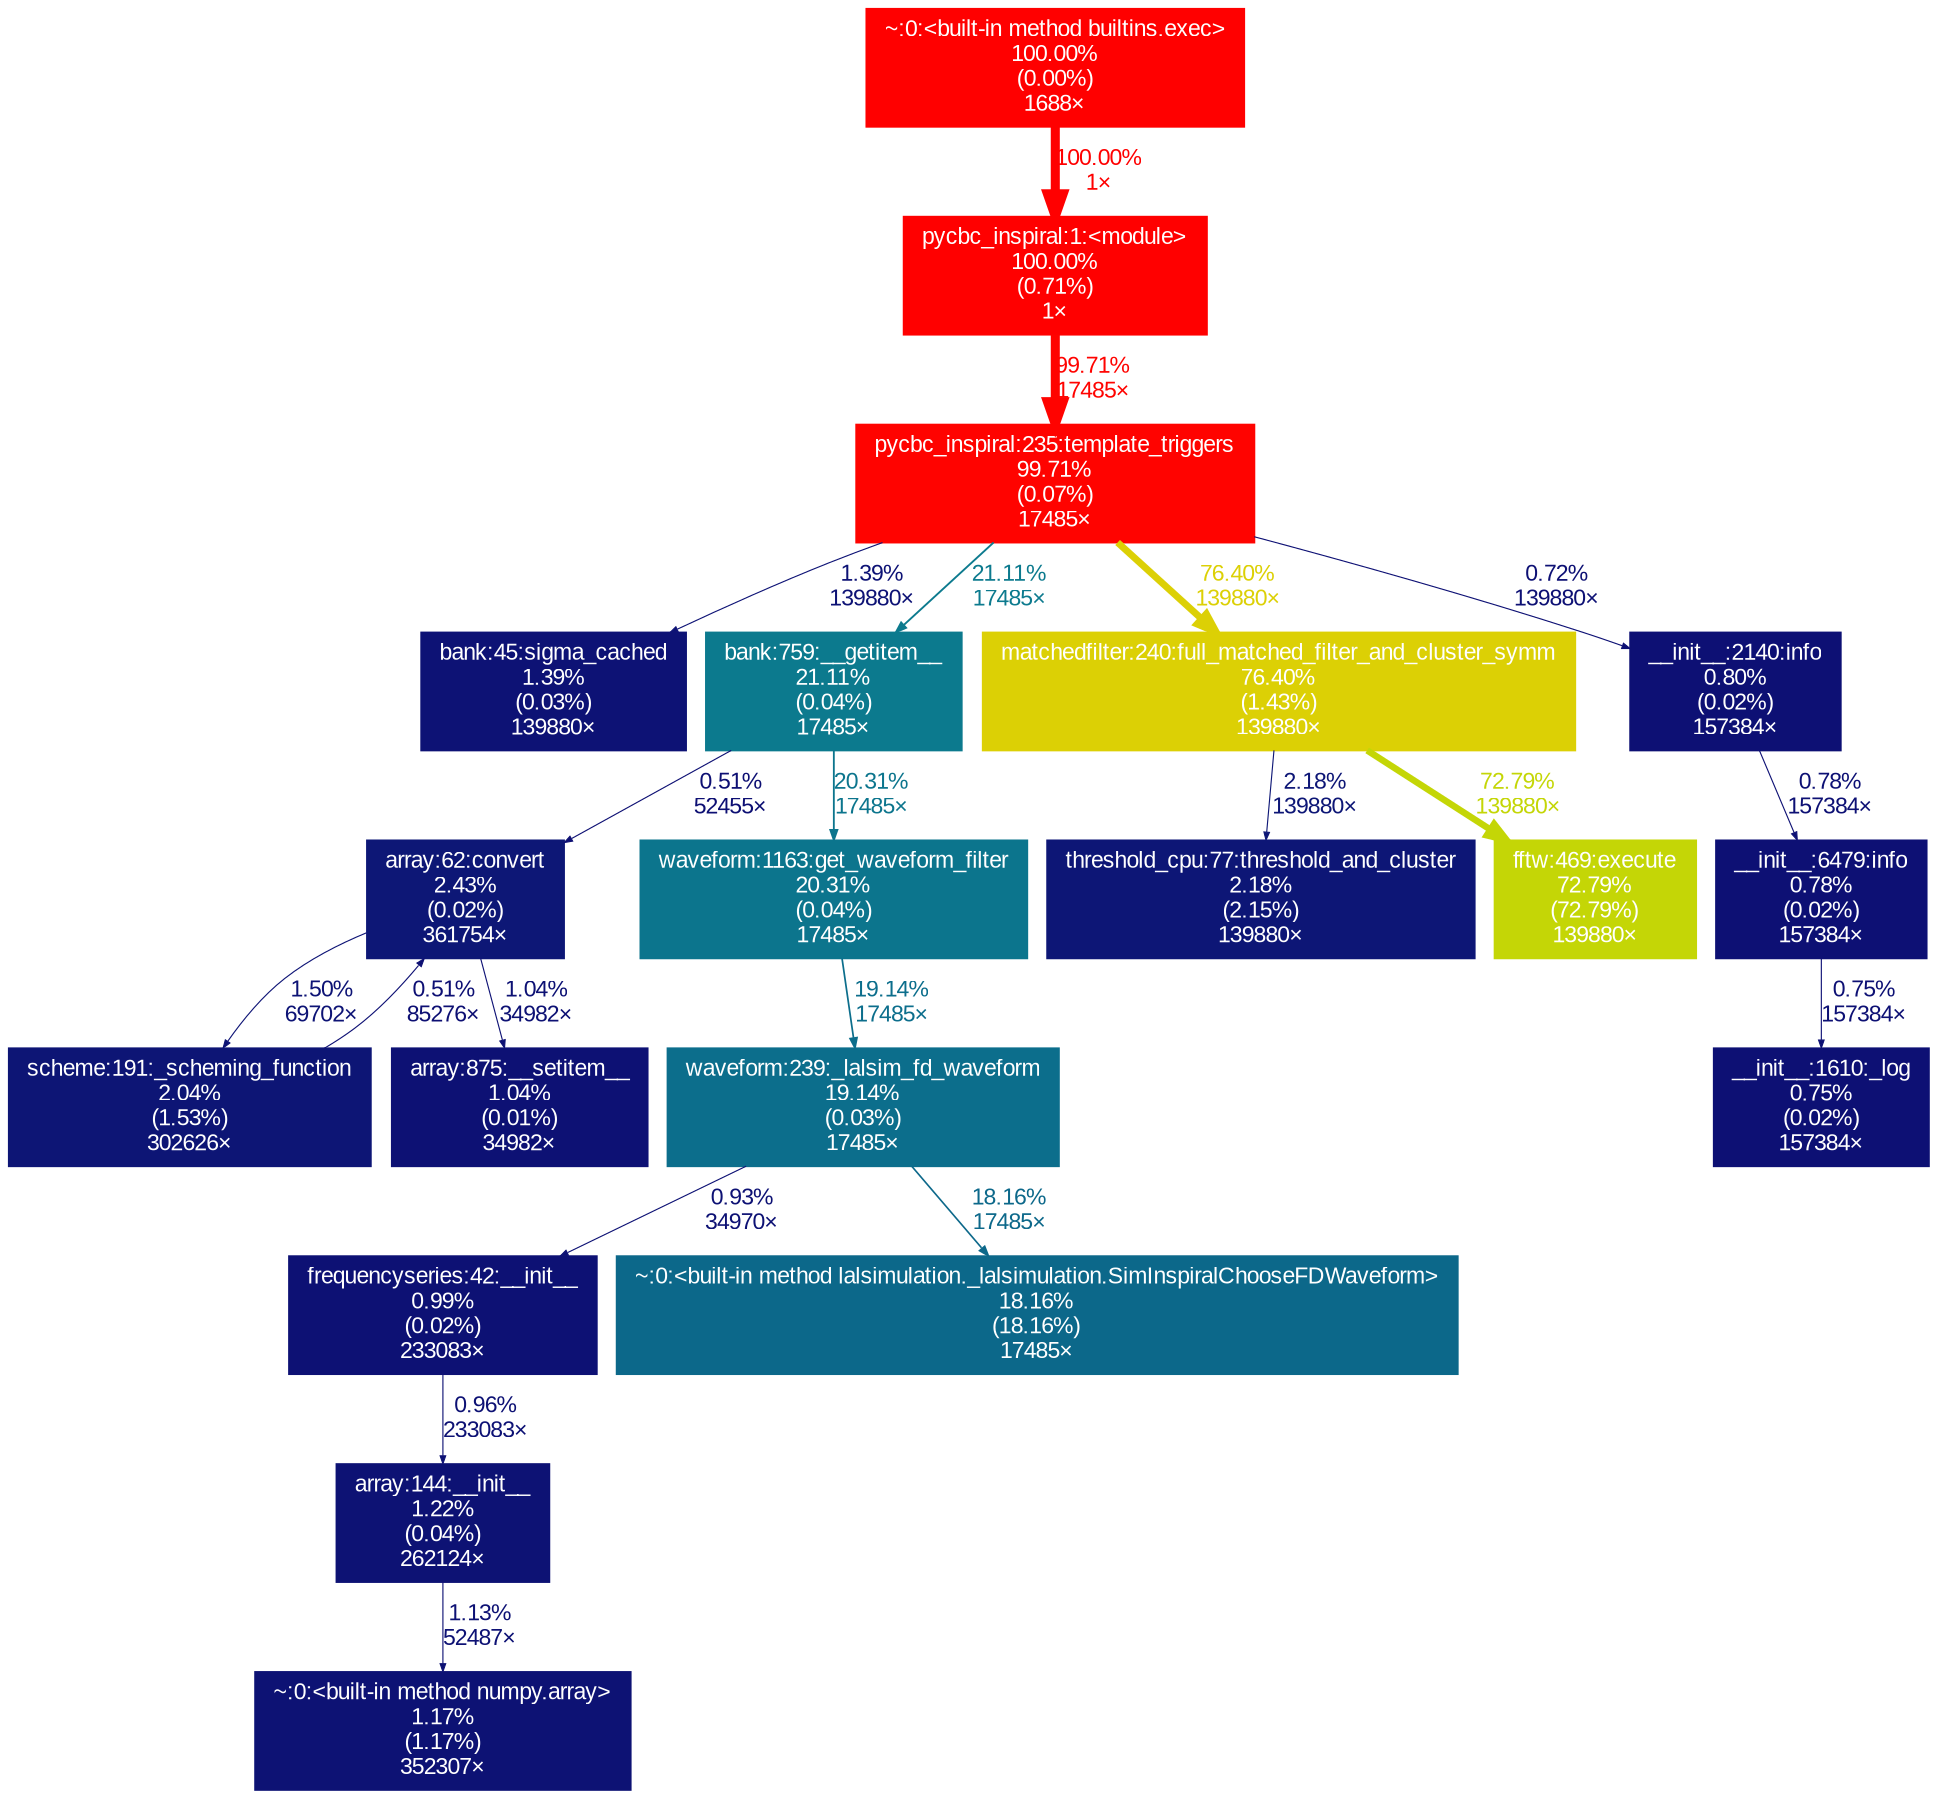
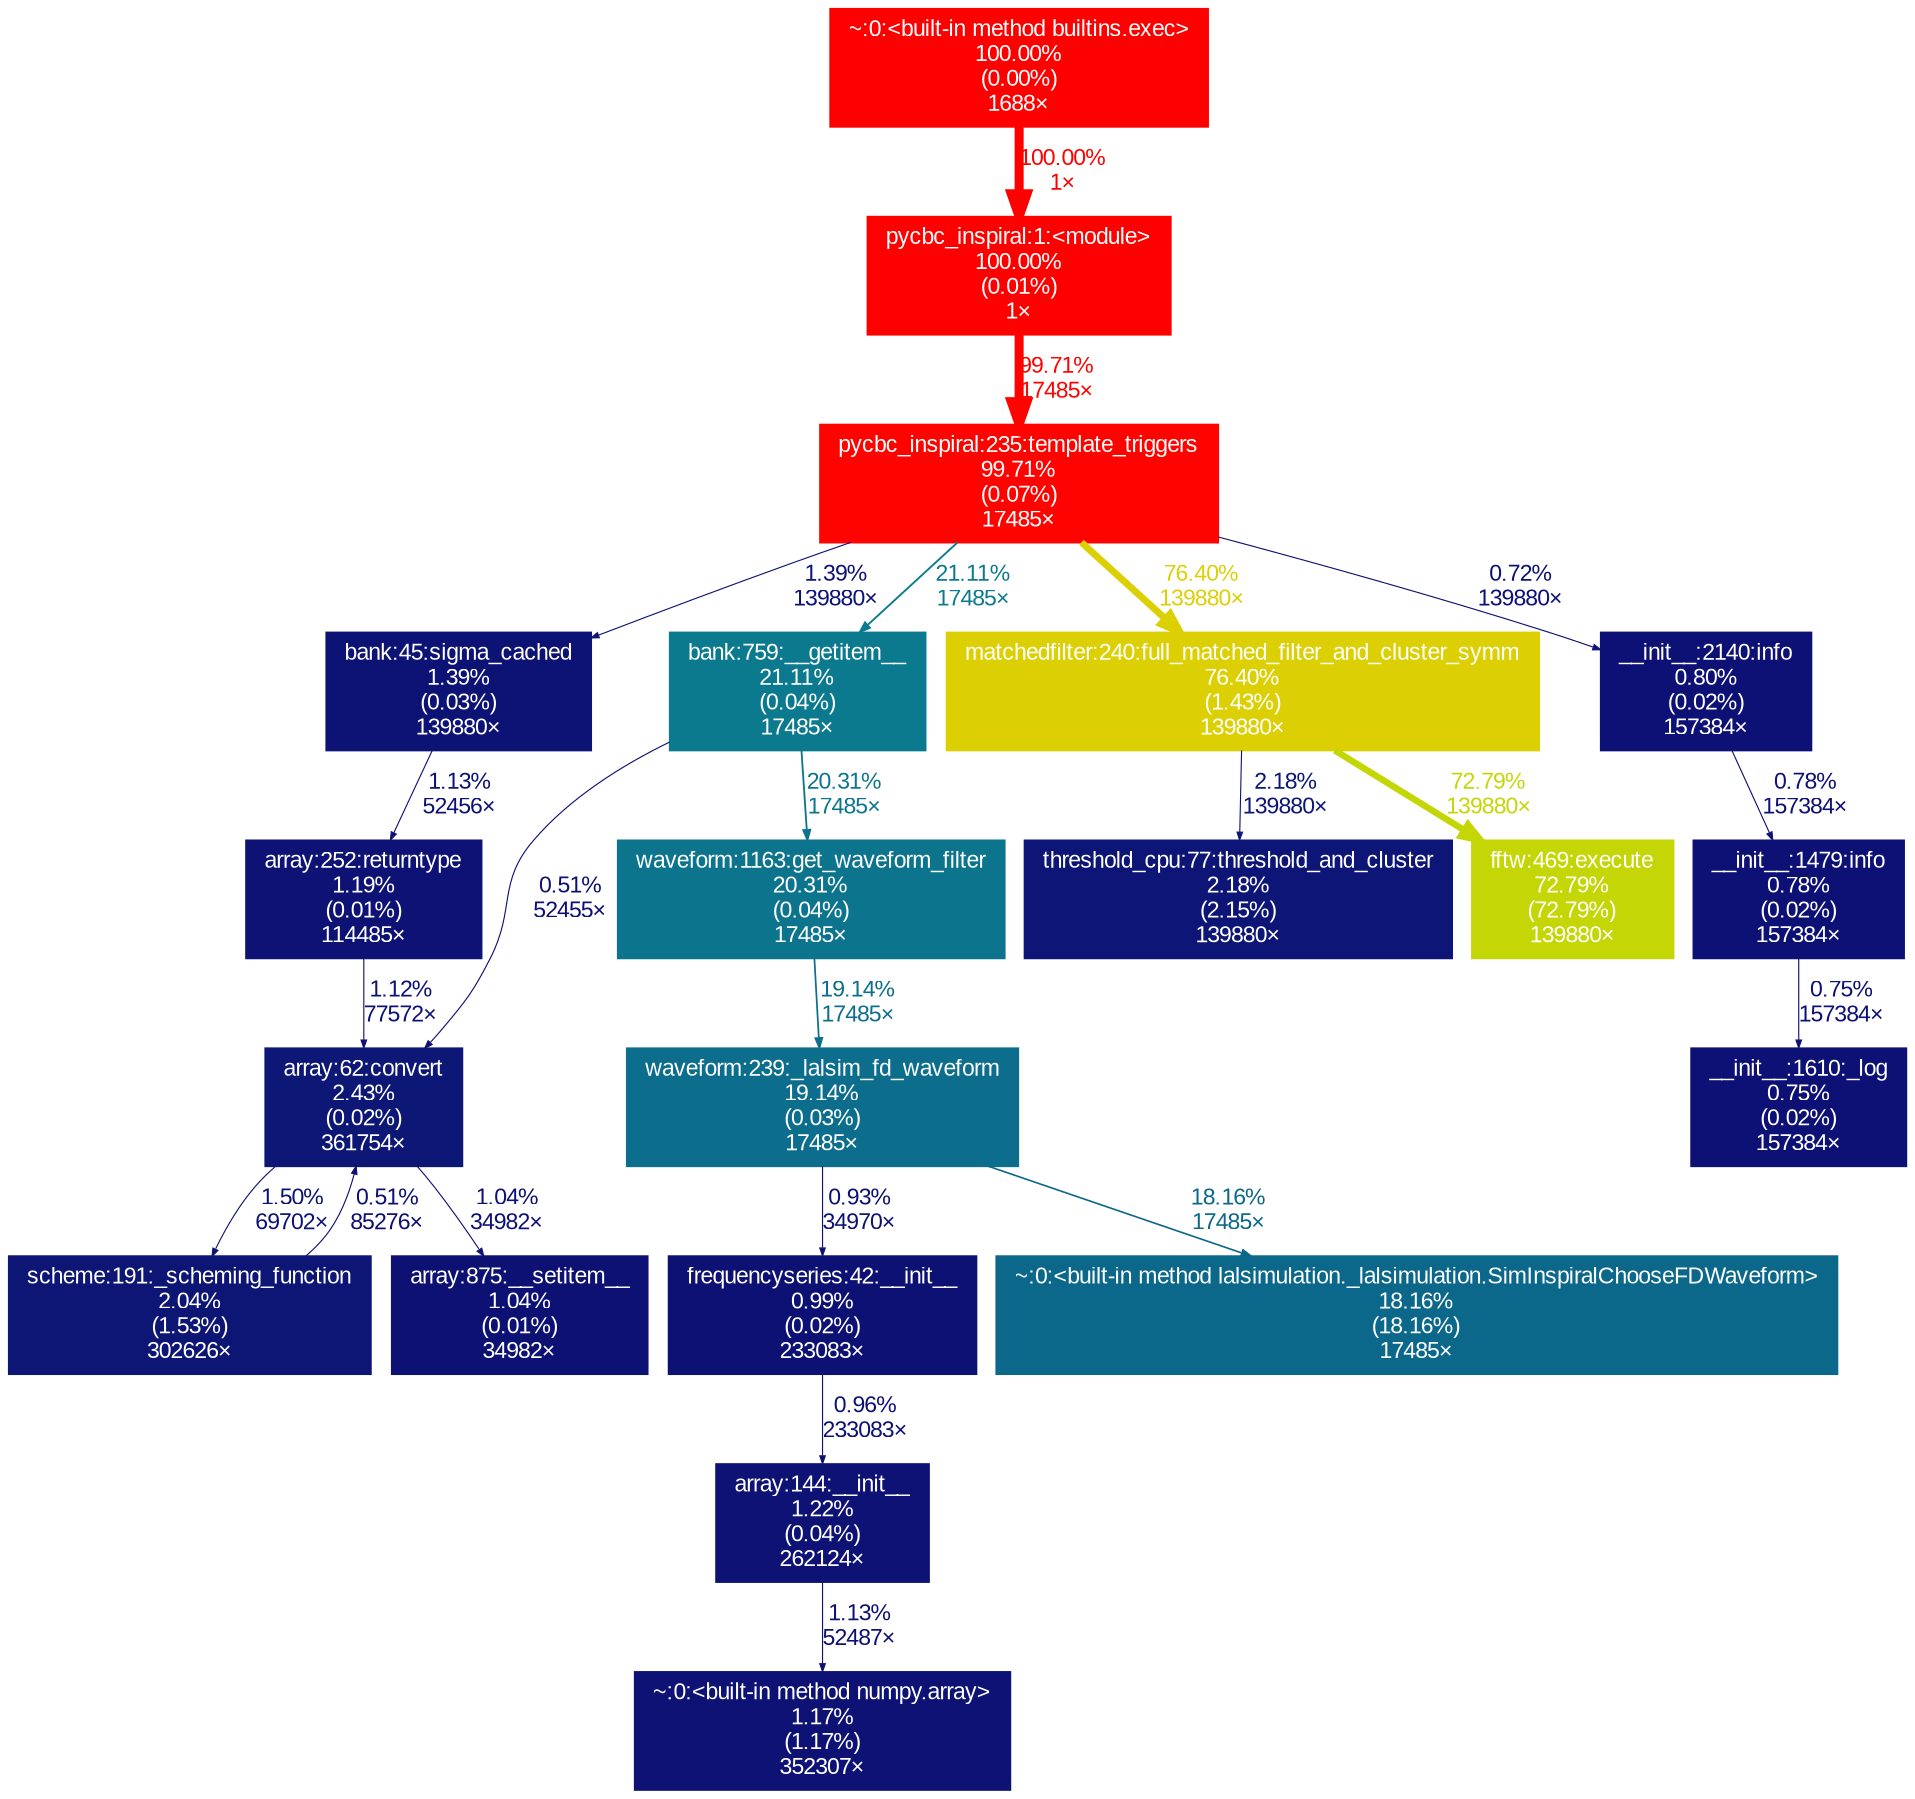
  digraph {
    fontname=Arial
    nodesep=0.125
    ranksep=0.25
    node [color="#0d1074" fontcolor="#ffffff" fontname=Arial fontsize=10.00 shape=box style=filled]
    edge [arrowsize=0.35 color="#0d1174" fontcolor="#0d1174" fontname=Arial fontsize=10.00 labeldistance=0.50 penwidth=0.50]
-   n1 [color="#ff0000" height=0 label="pycbc_inspiral:1:<module>\n100.00%\n(0.71%)\n1×" width=0]
+   n1 [color="#ff0000" height=0 label="pycbc_inspiral:1:<module>\n100.00%\n(0.01%)\n1×" width=0]
    n2 [color="#ff0300" height=0 label="pycbc_inspiral:235:template_triggers\n99.71%\n(0.07%)\n17485×" width=0]
    n3 [color="#0d1275" height=0 label="bank:45:sigma_cached\n1.39%\n(0.03%)\n139880×" width=0]
    n4 [color="#0c7a8e" height=0 label="bank:759:__getitem__\n21.11%\n(0.04%)\n17485×" width=0]
    n5 [color="#dcd005" height=0 label="matchedfilter:240:full_matched_filter_and_cluster_symm\n76.40%\n(1.43%)\n139880×" width=0]
    n6 [height=0 label="__init__:2140:info\n0.80%\n(0.02%)\n157384×" width=0]
+   n7 [color="#0d1274" height=0 label="array:252:returntype\n1.19%\n(0.01%)\n114485×" width=0]
    n8 [color="#0d1776" height=0 label="array:62:convert\n2.43%\n(0.02%)\n361754×" width=0]
    n9 [color="#0c758d" height=0 label="waveform:1163:get_waveform_filter\n20.31%\n(0.04%)\n17485×" width=0]
    n10 [color="#0d1676" height=0 label="threshold_cpu:77:threshold_and_cluster\n2.18%\n(2.15%)\n139880×" width=0]
    n11 [color="#c4d606" height=0 label="fftw:469:execute\n72.79%\n(72.79%)\n139880×" width=0]
-   n12 [height=0 label="__init__:6479:info\n0.78%\n(0.02%)\n157384×" width=0]
+   n12 [height=0 label="__init__:1479:info\n0.78%\n(0.02%)\n157384×" width=0]
    n13 [color="#0d1274" height=0 label="~:0:<built-in method numpy.array>\n1.17%\n(1.17%)\n352307×" width=0]
    n14 [color="#ff0000" height=0 label="~:0:<built-in method builtins.exec>\n100.00%\n(0.00%)\n1688×" width=0]
    n15 [color="#0d1575" height=0 label="scheme:191:_scheming_function\n2.04%\n(1.53%)\n302626×" width=0]
    n16 [color="#0d1174" height=0 label="array:875:__setitem__\n1.04%\n(0.01%)\n34982×" width=0]
    n17 [color="#0d1274" height=0 label="array:144:__init__\n1.22%\n(0.04%)\n262124×" width=0]
    n18 [color="#0c6e8c" height=0 label="waveform:239:_lalsim_fd_waveform\n19.14%\n(0.03%)\n17485×" width=0]
    n19 [color="#0d1174" height=0 label="frequencyseries:42:__init__\n0.99%\n(0.02%)\n233083×" width=0]
    n20 [color="#0c688a" height=0 label="~:0:<built-in method lalsimulation._lalsimulation.SimInspiralChooseFDWaveform>\n18.16%\n(18.16%)\n17485×" width=0]
    n21 [height=0 label="__init__:1610:_log\n0.75%\n(0.02%)\n157384×" width=0]
    n1 -> n2 [arrowsize=1.00 color="#ff0300" fontcolor="#ff0300" label="99.71%\n17485×" labeldistance=3.99 penwidth=3.99]
    n2 -> n3 [color="#0d1275" fontcolor="#0d1275" label="1.39%\n139880×"]
    n2 -> n4 [arrowsize=0.46 color="#0c7a8e" fontcolor="#0c7a8e" label="21.11%\n17485×" labeldistance=0.84 penwidth=0.84]
    n2 -> n5 [arrowsize=0.87 color="#dcd005" fontcolor="#dcd005" label="76.40%\n139880×" labeldistance=3.06 penwidth=3.06]
    n2 -> n6 [color="#0d1074" fontcolor="#0d1074" label="0.72%\n139880×"]
+   n3 -> n7 [label="1.13%\n52456×"]
    n4 -> n8 [color="#0d0f73" fontcolor="#0d0f73" label="0.51%\n52455×"]
    n4 -> n9 [arrowsize=0.45 color="#0c758d" fontcolor="#0c758d" label="20.31%\n17485×" labeldistance=0.81 penwidth=0.81]
    n5 -> n10 [color="#0d1676" fontcolor="#0d1676" label="2.18%\n139880×"]
    n5 -> n11 [arrowsize=0.85 color="#c4d606" fontcolor="#c4d606" label="72.79%\n139880×" labeldistance=2.91 penwidth=2.91]
    n6 -> n12 [color="#0d1074" fontcolor="#0d1074" label="0.78%\n157384×"]
+   n7 -> n8 [label="1.12%\n77572×"]
    n8 -> n15 [color="#0d1375" fontcolor="#0d1375" label="1.50%\n69702×"]
    n8 -> n16 [label="1.04%\n34982×"]
    n9 -> n18 [arrowsize=0.44 color="#0c6e8c" fontcolor="#0c6e8c" label="19.14%\n17485×" labeldistance=0.77 penwidth=0.77]
    n12 -> n21 [color="#0d1074" fontcolor="#0d1074" label="0.75%\n157384×"]
    n14 -> n1 [arrowsize=1.00 color="#ff0000" fontcolor="#ff0000" label="100.00%\n1×" labeldistance=4.00 penwidth=4.00]
    n15 -> n8 [color="#0d0f73" fontcolor="#0d0f73" label="0.51%\n85276×"]
    n17 -> n13 [label="1.13%\n52487×"]
    n18 -> n19 [label="0.93%\n34970×"]
    n18 -> n20 [arrowsize=0.43 color="#0c688a" fontcolor="#0c688a" label="18.16%\n17485×" labeldistance=0.73 penwidth=0.73]
    n19 -> n17 [label="0.96%\n233083×"]
  }
